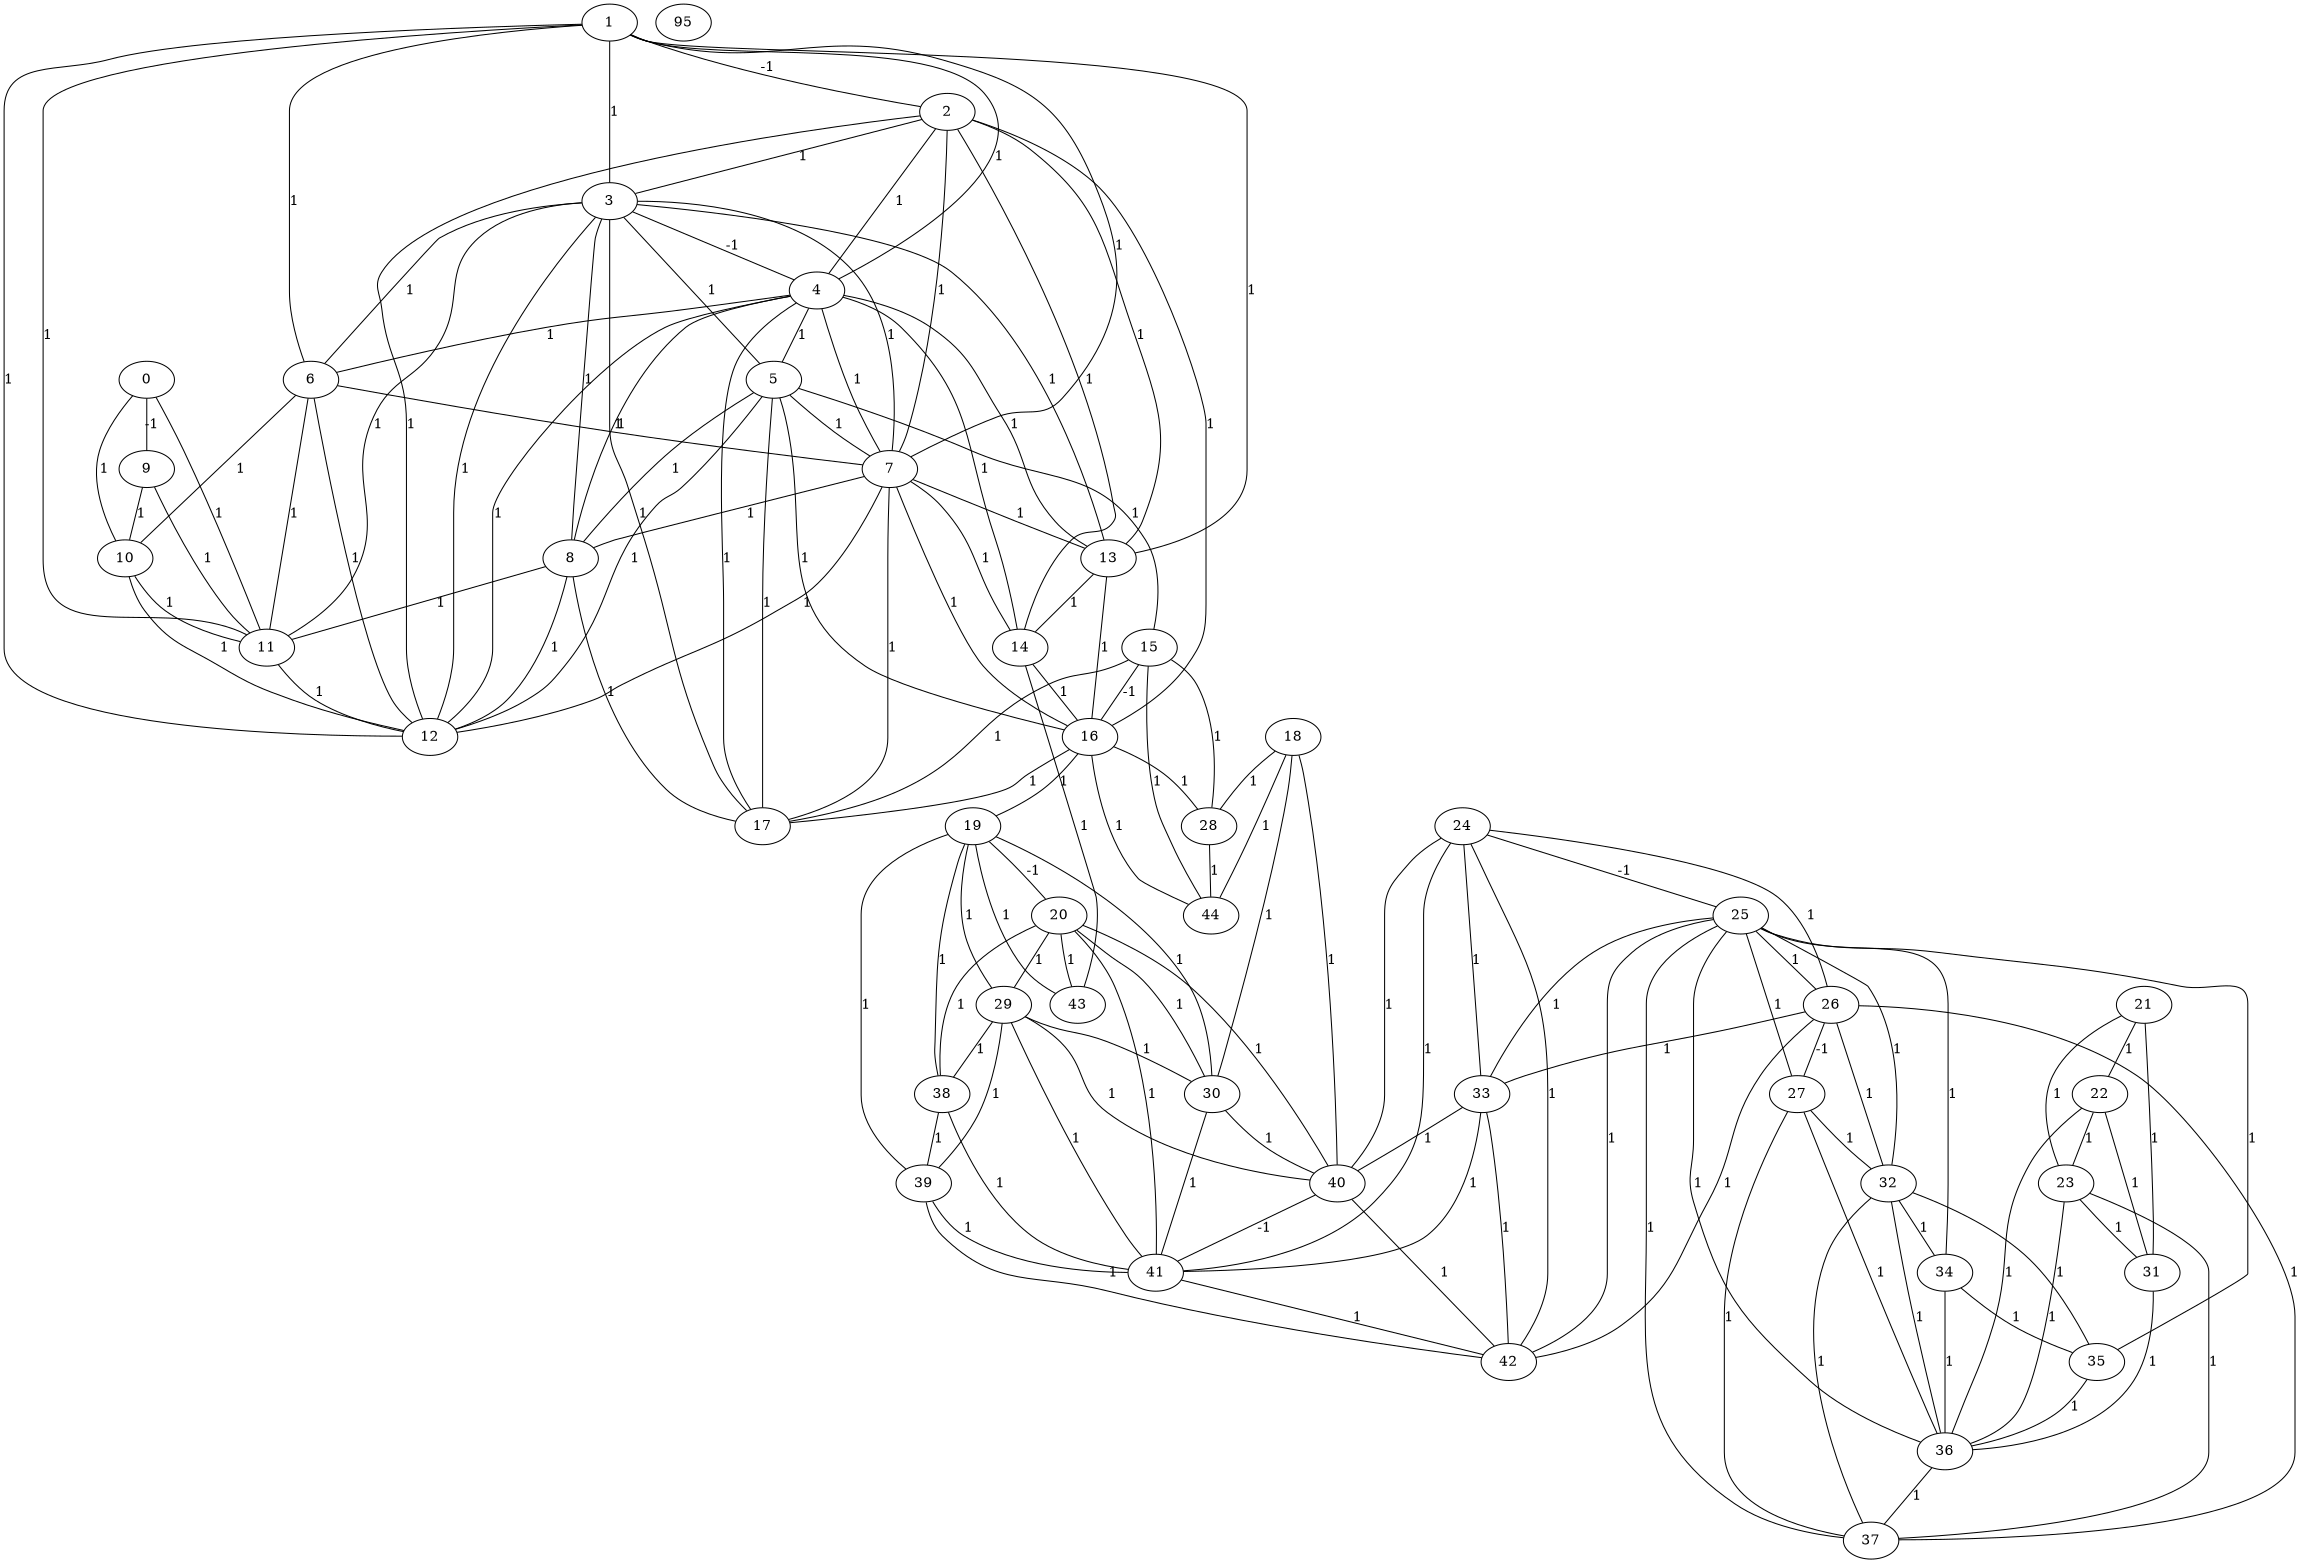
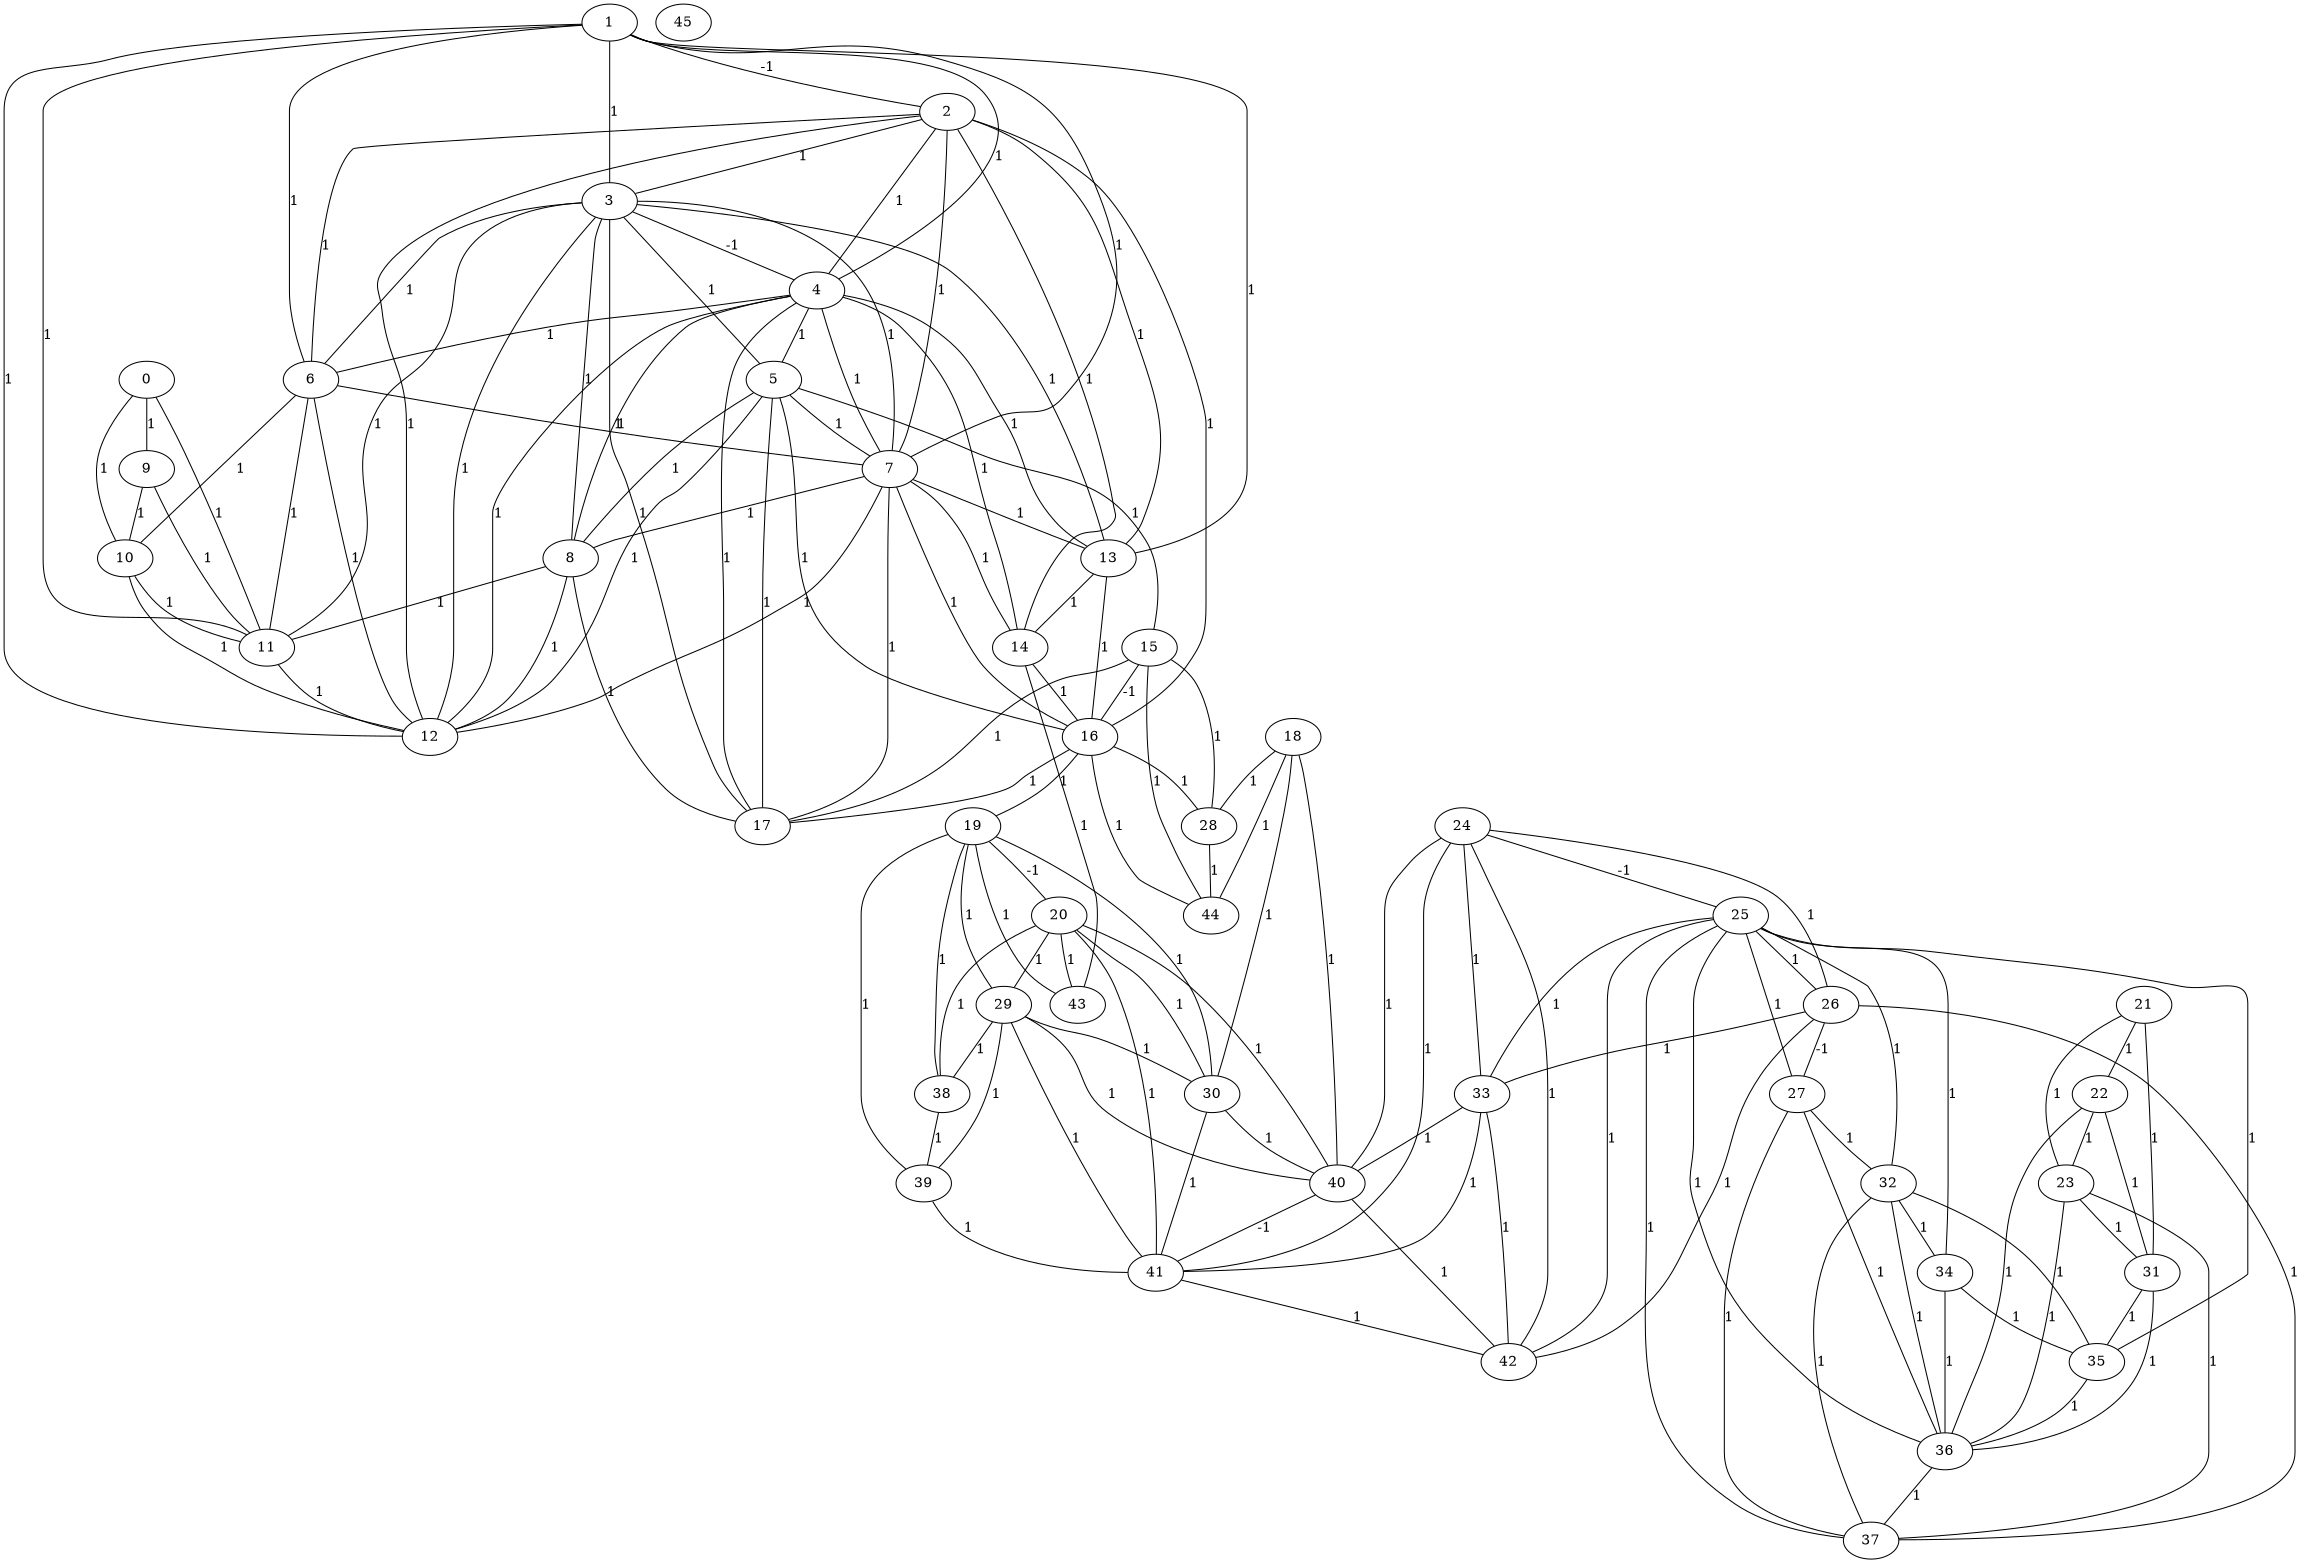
  graph {
    edge [weight=1]
    n1 [label=0 node_id=0]
    n2 [label=9 node_id=9]
    n3 [label=10 node_id=10]
    n4 [label=11 node_id=11]
    n5 [label=12 node_id=12]
    n6 [label=1 node_id=1]
    n7 [label=2 node_id=2]
    n8 [label=3 node_id=3]
    n9 [label=4 node_id=4]
    n10 [label=6 node_id=6]
    n11 [label=7 node_id=7]
    n12 [label=13 node_id=13]
    n13 [label=14 node_id=14]
    n14 [label=16 node_id=16]
    n15 [label=5 node_id=5]
    n16 [label=8 node_id=8]
    n17 [label=17 node_id=17]
    n18 [label=43 node_id=43]
    n19 [label=28 node_id=28]
    n20 [label=44 node_id=44]
    n21 [label=19 node_id=19]
    n22 [label=15 node_id=15]
    n23 [label=30 node_id=30]
    n24 [label=20 node_id=20]
    n25 [label=29 node_id=29]
    n26 [label=38 node_id=38]
    n27 [label=39 node_id=39]
    n28 [label=18 node_id=18]
    n29 [label=40 node_id=40]
    n30 [label=41 node_id=41]
    n31 [label=42 node_id=42]
    n32 [label=21 node_id=21]
    n33 [label=22 node_id=22]
    n34 [label=23 node_id=23]
    n35 [label=31 node_id=31]
    n36 [label=36 node_id=36]
    n37 [label=37 node_id=37]
    n38 [label=35 node_id=35]
    n39 [label=24 node_id=24]
    n40 [label=25 node_id=25]
    n41 [label=26 node_id=26]
    n42 [label=33 node_id=33]
    n43 [label=27 node_id=27]
    n44 [label=32 node_id=32]
    n45 [label=34 node_id=34]
-   n46 [label=95 node_id=45]
-   n1 -- n2 [label=-1]
+   n46 [label=45 node_id=45]
+   n1 -- n2 [label=1]
    n1 -- n3 [label=1]
    n1 -- n4 [label=1]
    n2 -- n3 [label=1]
    n2 -- n4 [label=1]
    n3 -- n4 [label=1]
    n3 -- n5 [label=1]
    n4 -- n5 [label=1]
    n6 -- n4 [label=1]
    n6 -- n5 [label=1]
    n6 -- n7 [label=-1 weight=-1]
    n6 -- n8 [label=1]
    n6 -- n9 [label=1]
    n6 -- n10 [label=1]
    n6 -- n11 [label=1]
    n6 -- n12 [label=1]
    n7 -- n5 [label=1]
    n7 -- n8 [label=1]
    n7 -- n9 [label=1]
+   n7 -- n10 [label=1]
    n7 -- n11 [label=1]
    n7 -- n12 [label=1]
    n7 -- n13 [label=1]
    n7 -- n14 [label=1]
    n8 -- n4 [label=1]
    n8 -- n5 [label=1]
    n8 -- n9 [label=-1 weight=-1]
    n8 -- n10 [label=1]
    n8 -- n11 [label=1]
    n8 -- n12 [label=1]
    n8 -- n15 [label=1]
    n8 -- n16 [label=1]
    n8 -- n17 [label=1]
    n9 -- n5 [label=1]
    n9 -- n10 [label=1]
    n9 -- n11 [label=1]
    n9 -- n12 [label=1]
    n9 -- n13 [label=1]
    n9 -- n15 [label=1]
    n9 -- n16 [label=1]
    n9 -- n17 [label=1]
    n10 -- n3 [label=1]
    n10 -- n4 [label=1]
    n10 -- n5 [label=1]
    n10 -- n11 [label=1]
    n11 -- n5 [label=1]
    n11 -- n12 [label=1]
    n11 -- n13 [label=1]
    n11 -- n14 [label=1]
    n11 -- n16 [label=1]
    n11 -- n17 [label=1]
    n12 -- n13 [label=1]
    n12 -- n14 [label=1]
    n13 -- n14 [label=1]
    n13 -- n18 [label=1]
    n14 -- n17 [label=1]
    n14 -- n19 [label=1]
    n14 -- n20 [label=1]
    n14 -- n21 [label=1]
    n15 -- n5 [label=1]
    n15 -- n11 [label=1]
    n15 -- n14 [label=1]
    n15 -- n16 [label=1]
    n15 -- n17 [label=1]
    n15 -- n22 [label=1]
    n16 -- n4 [label=1]
    n16 -- n5 [label=1]
    n16 -- n17 [label=1]
    n19 -- n20 [label=1]
    n21 -- n18 [label=1]
    n21 -- n23 [label=1]
    n21 -- n24 [label=-1 weight=-1]
    n21 -- n25 [label=1]
    n21 -- n26 [label=1]
    n21 -- n27 [label=1]
    n22 -- n14 [label=-1 weight=-1]
    n22 -- n17 [label=1]
    n22 -- n19 [label=1]
    n22 -- n20 [label=1]
    n23 -- n29 [label=1]
    n23 -- n30 [label=1]
    n24 -- n18 [label=1]
    n24 -- n23 [label=1]
    n24 -- n25 [label=1]
    n24 -- n26 [label=1]
    n24 -- n29 [label=1]
    n24 -- n30 [label=1]
    n25 -- n23 [label=1]
    n25 -- n26 [label=1]
    n25 -- n27 [label=1]
    n25 -- n29 [label=1]
    n25 -- n30 [label=1]
    n26 -- n27 [label=1]
-   n26 -- n30 [label=1]
    n27 -- n30 [label=1]
-   n27 -- n31 [label=1]
    n28 -- n19 [label=1]
    n28 -- n20 [label=1]
    n28 -- n23 [label=1]
    n28 -- n29 [label=1]
    n29 -- n30 [label=-1 weight=-1]
    n29 -- n31 [label=1]
    n30 -- n31 [label=1]
    n32 -- n33 [label=1]
    n32 -- n34 [label=1]
    n32 -- n35 [label=1]
    n33 -- n34 [label=1]
    n33 -- n35 [label=1]
    n33 -- n36 [label=1]
    n34 -- n35 [label=1]
    n34 -- n36 [label=1]
    n34 -- n37 [label=1]
    n35 -- n36 [label=1]
+   n35 -- n38 [label=1]
    n36 -- n37 [label=1]
    n38 -- n36 [label=1]
    n39 -- n29 [label=1]
    n39 -- n30 [label=1]
    n39 -- n31 [label=1]
    n39 -- n40 [label=-1 weight=-1]
    n39 -- n41 [label=1]
    n39 -- n42 [label=1]
    n40 -- n31 [label=1]
    n40 -- n36 [label=1]
    n40 -- n37 [label=1]
    n40 -- n38 [label=1]
    n40 -- n41 [label=1]
    n40 -- n42 [label=1]
    n40 -- n43 [label=1]
    n40 -- n44 [label=1]
    n40 -- n45 [label=1]
    n41 -- n31 [label=1]
    n41 -- n37 [label=1]
    n41 -- n42 [label=1]
    n41 -- n43 [label=-1 weight=-1]
-   n41 -- n44 [label=1]
    n42 -- n29 [label=1]
    n42 -- n30 [label=1]
    n42 -- n31 [label=1]
    n43 -- n36 [label=1]
    n43 -- n37 [label=1]
    n43 -- n44 [label=1]
    n44 -- n36 [label=1]
    n44 -- n37 [label=1]
    n44 -- n38 [label=1]
    n44 -- n45 [label=1]
    n45 -- n36 [label=1]
    n45 -- n38 [label=1]
  }
